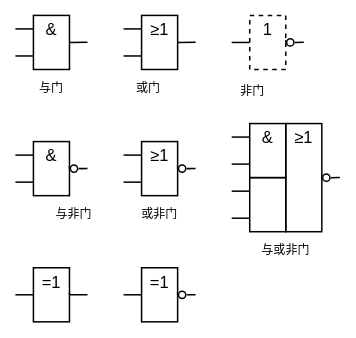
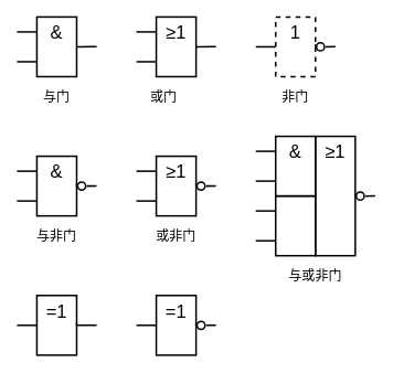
  <mxCell id="0" />
  <mxCell id="1" value="逻辑符号" parent="0" />
  <mxCell id="2" value="" style="group" parent="1" vertex="1" connectable="0"><mxGeometry x="164" y="20" width="96" height="72" as="geometry" /></mxCell>
  <mxCell id="3" value="" style="group" parent="2" vertex="1" connectable="0"><mxGeometry width="96" height="72" as="geometry" /></mxCell>
  <mxCell id="4" value="" style="group" parent="3" vertex="1" connectable="0"><mxGeometry width="96" height="72" as="geometry" /></mxCell>
  <mxCell id="5" value="&lt;span style=&quot;font-size: 22px&quot;&gt;≥1&lt;/span&gt;" style="rounded=0;whiteSpace=wrap;html=1;shadow=0;fillColor=none;strokeWidth=2;verticalAlign=top;" parent="4" vertex="1"><mxGeometry x="24" width="48" height="72" as="geometry" /></mxCell>
  <mxCell id="6" value="" style="endArrow=none;html=1;entryX=0;entryY=0.25;entryDx=0;entryDy=0;strokeWidth=2;" parent="4" target="5" edge="1"><mxGeometry width="50" height="50" relative="1" as="geometry"><mxPoint y="18" as="sourcePoint" /><mxPoint x="38" y="-1" as="targetPoint" /></mxGeometry></mxCell>
  <mxCell id="7" value="" style="endArrow=none;html=1;entryX=0;entryY=0.75;entryDx=0;entryDy=0;strokeWidth=2;" parent="4" target="5" edge="1"><mxGeometry width="50" height="50" relative="1" as="geometry"><mxPoint y="54" as="sourcePoint" /><mxPoint x="48" y="36" as="targetPoint" /></mxGeometry></mxCell>
  <mxCell id="8" value="" style="endArrow=none;html=1;entryX=0;entryY=0.25;entryDx=0;entryDy=0;strokeWidth=2;exitX=1;exitY=0.5;exitDx=0;exitDy=0;" parent="4" source="5" edge="1"><mxGeometry width="50" height="50" relative="1" as="geometry"><mxPoint x="72" y="35.8" as="sourcePoint" /><mxPoint x="96" y="35.8" as="targetPoint" /></mxGeometry></mxCell>
  <mxCell id="9" value="" style="group" parent="1" vertex="1" connectable="0"><mxGeometry x="20" y="20" width="96" height="72" as="geometry" /></mxCell>
  <mxCell id="10" value="" style="group" parent="9" vertex="1" connectable="0"><mxGeometry width="96" height="72" as="geometry" /></mxCell>
  <mxCell id="11" value="&lt;font style=&quot;font-size: 22px&quot;&gt;&amp;amp;&lt;/font&gt;" style="rounded=0;whiteSpace=wrap;html=1;shadow=0;fillColor=none;strokeWidth=2;verticalAlign=top;" parent="10" vertex="1"><mxGeometry x="24" width="48" height="72" as="geometry" /></mxCell>
  <mxCell id="12" value="" style="endArrow=none;html=1;entryX=0;entryY=0.25;entryDx=0;entryDy=0;strokeWidth=2;" parent="10" target="11" edge="1"><mxGeometry width="50" height="50" relative="1" as="geometry"><mxPoint y="18" as="sourcePoint" /><mxPoint x="38" y="-1" as="targetPoint" /></mxGeometry></mxCell>
  <mxCell id="13" value="" style="endArrow=none;html=1;entryX=0;entryY=0.75;entryDx=0;entryDy=0;strokeWidth=2;" parent="10" target="11" edge="1"><mxGeometry width="50" height="50" relative="1" as="geometry"><mxPoint y="54" as="sourcePoint" /><mxPoint x="48" y="36" as="targetPoint" /></mxGeometry></mxCell>
  <mxCell id="14" value="" style="endArrow=none;html=1;entryX=0;entryY=0.25;entryDx=0;entryDy=0;strokeWidth=2;exitX=1;exitY=0.5;exitDx=0;exitDy=0;" parent="10" source="11" edge="1"><mxGeometry width="50" height="50" relative="1" as="geometry"><mxPoint x="72" y="35.8" as="sourcePoint" /><mxPoint x="96" y="35.8" as="targetPoint" /></mxGeometry></mxCell>
  <mxCell id="15" value="" style="group" parent="1" vertex="1" connectable="0"><mxGeometry x="308" y="20" width="96" height="72" as="geometry" /></mxCell>
  <mxCell id="16" value="&lt;span style=&quot;font-size: 22px&quot;&gt;1&lt;/span&gt;" style="rounded=0;whiteSpace=wrap;html=1;shadow=0;fillColor=none;strokeWidth=2;verticalAlign=top;dashed=1;" parent="15" vertex="1"><mxGeometry x="24" width="48" height="72" as="geometry" /></mxCell>
  <mxCell id="17" value="" style="endArrow=none;html=1;entryX=0;entryY=0.5;entryDx=0;entryDy=0;strokeWidth=2;" parent="15" target="16" edge="1"><mxGeometry width="50" height="50" relative="1" as="geometry"><mxPoint y="36" as="sourcePoint" /><mxPoint x="48" y="36" as="targetPoint" /></mxGeometry></mxCell>
  <mxCell id="18" value="" style="endArrow=none;html=1;entryX=0;entryY=0.25;entryDx=0;entryDy=0;strokeWidth=2;exitX=1;exitY=0.5;exitDx=0;exitDy=0;" parent="15" source="19" edge="1"><mxGeometry width="50" height="50" relative="1" as="geometry"><mxPoint x="72" y="35.8" as="sourcePoint" /><mxPoint x="96" y="35.8" as="targetPoint" /></mxGeometry></mxCell>
  <mxCell id="19" value="" style="verticalLabelPosition=bottom;shadow=0;dashed=0;align=center;html=1;verticalAlign=top;shape=mxgraph.electrical.logic_gates.inverting_contact;strokeWidth=2;" parent="15" vertex="1"><mxGeometry x="72" y="30" width="12" height="12" as="geometry" /></mxCell>
  <mxCell id="20" value="" style="endArrow=none;html=1;entryX=0;entryY=0.25;entryDx=0;entryDy=0;strokeWidth=2;exitX=1;exitY=0.5;exitDx=0;exitDy=0;" parent="15" source="16" target="19" edge="1"><mxGeometry width="50" height="50" relative="1" as="geometry"><mxPoint x="120" y="372" as="sourcePoint" /><mxPoint x="144" y="371.8" as="targetPoint" /></mxGeometry></mxCell>
  <mxCell id="21" value="" style="group" parent="1" vertex="1" connectable="0"><mxGeometry x="20" y="356" width="96" height="72" as="geometry" /></mxCell>
  <mxCell id="22" value="&lt;span style=&quot;font-size: 22px&quot;&gt;=1&lt;/span&gt;" style="rounded=0;whiteSpace=wrap;html=1;shadow=0;fillColor=none;strokeWidth=2;verticalAlign=top;" parent="21" vertex="1"><mxGeometry x="24" width="48" height="72" as="geometry" /></mxCell>
  <mxCell id="23" value="" style="endArrow=none;html=1;entryX=0;entryY=0.5;entryDx=0;entryDy=0;strokeWidth=2;" parent="21" target="22" edge="1"><mxGeometry width="50" height="50" relative="1" as="geometry"><mxPoint y="36" as="sourcePoint" /><mxPoint x="48" y="36" as="targetPoint" /></mxGeometry></mxCell>
  <mxCell id="24" value="" style="endArrow=none;html=1;entryX=0;entryY=0.25;entryDx=0;entryDy=0;strokeWidth=2;exitX=1;exitY=0.5;exitDx=0;exitDy=0;" parent="21" source="22" edge="1"><mxGeometry width="50" height="50" relative="1" as="geometry"><mxPoint x="84" y="36" as="sourcePoint" /><mxPoint x="96" y="35.8" as="targetPoint" /></mxGeometry></mxCell>
  <mxCell id="25" value="" style="endArrow=none;html=1;entryX=0;entryY=0.25;entryDx=0;entryDy=0;strokeWidth=2;exitX=1;exitY=0.5;exitDx=0;exitDy=0;" parent="21" source="22" edge="1"><mxGeometry width="50" height="50" relative="1" as="geometry"><mxPoint x="120" y="372" as="sourcePoint" /><mxPoint x="72" y="33.0" as="targetPoint" /></mxGeometry></mxCell>
  <mxCell id="26" style="" parent="0" />
  <mxCell id="27" value="文本" parent="0" />
  <mxCell id="28" value="与门" style="text;html=1;strokeColor=none;fillColor=none;align=center;verticalAlign=middle;whiteSpace=wrap;rounded=0;strokeWidth=1;fontSize=16;fontStyle=0" parent="27" vertex="1"><mxGeometry x="20" y="104" width="96" height="24" as="geometry" /></mxCell>
  <mxCell id="29" value="或门" style="text;html=1;strokeColor=none;fillColor=none;align=center;verticalAlign=middle;whiteSpace=wrap;rounded=0;strokeWidth=1;fontSize=16;fontStyle=0" parent="27" vertex="1"><mxGeometry x="149" y="104" width="96" height="24" as="geometry" /></mxCell>
- <mxCell id="30" value="非门" style="text;html=1;strokeColor=none;fillColor=none;align=center;verticalAlign=middle;whiteSpace=wrap;rounded=0;strokeWidth=1;fontSize=16;fontStyle=0" parent="27" vertex="1"><mxGeometry x="288" y="109" width="96" height="24" as="geometry" /></mxCell>
+ <mxCell id="30" value="非门" style="text;html=1;strokeColor=none;fillColor=none;align=center;verticalAlign=middle;whiteSpace=wrap;rounded=0;strokeWidth=1;fontSize=16;fontStyle=0" parent="27" vertex="1"><mxGeometry x="308" y="104" width="96" height="24" as="geometry" /></mxCell>
  <mxCell id="31" value="" style="group" parent="27" vertex="1" connectable="0"><mxGeometry x="20" y="188" width="96" height="72" as="geometry" /></mxCell>
  <mxCell id="32" value="" style="group" parent="31" vertex="1" connectable="0"><mxGeometry width="96" height="72" as="geometry" /></mxCell>
  <mxCell id="33" value="&lt;font style=&quot;font-size: 22px&quot;&gt;&amp;amp;&lt;/font&gt;" style="rounded=0;whiteSpace=wrap;html=1;shadow=0;fillColor=none;strokeWidth=2;verticalAlign=top;" parent="32" vertex="1"><mxGeometry x="24" width="48" height="72" as="geometry" /></mxCell>
  <mxCell id="34" value="" style="endArrow=none;html=1;entryX=0;entryY=0.25;entryDx=0;entryDy=0;strokeWidth=2;" parent="32" target="33" edge="1"><mxGeometry width="50" height="50" relative="1" as="geometry"><mxPoint y="18" as="sourcePoint" /><mxPoint x="38" y="-1" as="targetPoint" /></mxGeometry></mxCell>
  <mxCell id="35" value="" style="endArrow=none;html=1;entryX=0;entryY=0.75;entryDx=0;entryDy=0;strokeWidth=2;" parent="32" target="33" edge="1"><mxGeometry width="50" height="50" relative="1" as="geometry"><mxPoint y="54" as="sourcePoint" /><mxPoint x="48" y="36" as="targetPoint" /></mxGeometry></mxCell>
  <mxCell id="36" value="" style="endArrow=none;html=1;entryX=0;entryY=0.25;entryDx=0;entryDy=0;strokeWidth=2;exitX=1;exitY=0.5;exitDx=0;exitDy=0;" parent="32" source="37" edge="1"><mxGeometry width="50" height="50" relative="1" as="geometry"><mxPoint x="72" y="35.8" as="sourcePoint" /><mxPoint x="96" y="35.8" as="targetPoint" /></mxGeometry></mxCell>
  <mxCell id="37" value="" style="verticalLabelPosition=bottom;shadow=0;dashed=0;align=center;html=1;verticalAlign=top;shape=mxgraph.electrical.logic_gates.inverting_contact;strokeWidth=2;" parent="32" vertex="1"><mxGeometry x="72" y="30" width="12" height="12" as="geometry" /></mxCell>
  <mxCell id="38" value="" style="endArrow=none;html=1;entryX=0;entryY=0.25;entryDx=0;entryDy=0;strokeWidth=2;exitX=1;exitY=0.5;exitDx=0;exitDy=0;" parent="32" source="33" target="37" edge="1"><mxGeometry width="50" height="50" relative="1" as="geometry"><mxPoint x="552" y="84" as="sourcePoint" /><mxPoint x="576" y="83.8" as="targetPoint" /></mxGeometry></mxCell>
- <mxCell id="39" value="与非门" style="text;html=1;strokeColor=none;fillColor=none;align=center;verticalAlign=middle;whiteSpace=wrap;rounded=0;strokeWidth=1;fontSize=16;fontStyle=0" parent="27" vertex="1"><mxGeometry x="50" y="272" width="96" height="24" as="geometry" /></mxCell>
+ <mxCell id="39" value="与非门" style="text;html=1;strokeColor=none;fillColor=none;align=center;verticalAlign=middle;whiteSpace=wrap;rounded=0;strokeWidth=1;fontSize=16;fontStyle=0" parent="27" vertex="1"><mxGeometry x="20" y="272" width="96" height="24" as="geometry" /></mxCell>
  <mxCell id="40" value="" style="group" parent="27" vertex="1" connectable="0"><mxGeometry x="164" y="188" width="96" height="72" as="geometry" /></mxCell>
  <mxCell id="41" value="" style="group" parent="40" vertex="1" connectable="0"><mxGeometry width="96" height="72" as="geometry" /></mxCell>
  <mxCell id="42" value="" style="group" parent="41" vertex="1" connectable="0"><mxGeometry width="96" height="72" as="geometry" /></mxCell>
  <mxCell id="43" value="&lt;span style=&quot;font-size: 22px&quot;&gt;≥1&lt;/span&gt;" style="rounded=0;whiteSpace=wrap;html=1;shadow=0;fillColor=none;strokeWidth=2;verticalAlign=top;" parent="42" vertex="1"><mxGeometry x="24" width="48" height="72" as="geometry" /></mxCell>
  <mxCell id="44" value="" style="endArrow=none;html=1;entryX=0;entryY=0.25;entryDx=0;entryDy=0;strokeWidth=2;" parent="42" target="43" edge="1"><mxGeometry width="50" height="50" relative="1" as="geometry"><mxPoint y="18" as="sourcePoint" /><mxPoint x="38" y="-1" as="targetPoint" /></mxGeometry></mxCell>
  <mxCell id="45" value="" style="endArrow=none;html=1;entryX=0;entryY=0.75;entryDx=0;entryDy=0;strokeWidth=2;" parent="42" target="43" edge="1"><mxGeometry width="50" height="50" relative="1" as="geometry"><mxPoint y="54" as="sourcePoint" /><mxPoint x="48" y="36" as="targetPoint" /></mxGeometry></mxCell>
  <mxCell id="46" value="" style="endArrow=none;html=1;entryX=0;entryY=0.25;entryDx=0;entryDy=0;strokeWidth=2;exitX=1;exitY=0.5;exitDx=0;exitDy=0;" parent="42" source="47" edge="1"><mxGeometry width="50" height="50" relative="1" as="geometry"><mxPoint x="72" y="35.8" as="sourcePoint" /><mxPoint x="96" y="35.8" as="targetPoint" /></mxGeometry></mxCell>
  <mxCell id="47" value="" style="verticalLabelPosition=bottom;shadow=0;dashed=0;align=center;html=1;verticalAlign=top;shape=mxgraph.electrical.logic_gates.inverting_contact;strokeWidth=2;" parent="42" vertex="1"><mxGeometry x="72" y="30" width="12" height="12" as="geometry" /></mxCell>
  <mxCell id="48" value="" style="endArrow=none;html=1;entryX=0;entryY=0.25;entryDx=0;entryDy=0;strokeWidth=2;exitX=1;exitY=0.5;exitDx=0;exitDy=0;" parent="42" source="43" target="47" edge="1"><mxGeometry width="50" height="50" relative="1" as="geometry"><mxPoint x="696" y="84" as="sourcePoint" /><mxPoint x="720" y="83.8" as="targetPoint" /></mxGeometry></mxCell>
  <mxCell id="49" value="或非门" style="text;html=1;strokeColor=none;fillColor=none;align=center;verticalAlign=middle;whiteSpace=wrap;rounded=0;strokeWidth=1;fontSize=16;fontStyle=0" parent="27" vertex="1"><mxGeometry x="164" y="272" width="96" height="24" as="geometry" /></mxCell>
  <mxCell id="50" value="&lt;font style=&quot;font-size: 22px&quot;&gt;&amp;amp;&lt;/font&gt;" style="rounded=0;whiteSpace=wrap;html=1;shadow=0;fillColor=none;strokeWidth=2;verticalAlign=top;" parent="27" vertex="1"><mxGeometry x="332" y="164" width="48" height="72" as="geometry" /></mxCell>
  <mxCell id="51" value="" style="rounded=0;whiteSpace=wrap;html=1;shadow=0;fillColor=none;strokeWidth=2;verticalAlign=top;" parent="27" vertex="1"><mxGeometry x="332" y="236" width="48" height="72" as="geometry" /></mxCell>
  <mxCell id="52" value="&lt;font style=&quot;font-size: 22px&quot;&gt;≥1&lt;/font&gt;" style="rounded=0;whiteSpace=wrap;html=1;shadow=0;fillColor=none;strokeWidth=2;verticalAlign=top;" parent="27" vertex="1"><mxGeometry x="380" y="164" width="48" height="144" as="geometry" /></mxCell>
  <mxCell id="53" value="" style="endArrow=none;html=1;entryX=0;entryY=0.25;entryDx=0;entryDy=0;strokeWidth=2;" parent="27" target="50" edge="1"><mxGeometry width="50" height="50" relative="1" as="geometry"><mxPoint x="308" y="182" as="sourcePoint" /><mxPoint x="176" y="218" as="targetPoint" /></mxGeometry></mxCell>
  <mxCell id="54" value="" style="endArrow=none;html=1;entryX=0;entryY=0.75;entryDx=0;entryDy=0;strokeWidth=2;" parent="27" target="50" edge="1"><mxGeometry width="50" height="50" relative="1" as="geometry"><mxPoint x="308" y="218" as="sourcePoint" /><mxPoint x="344" y="194" as="targetPoint" /></mxGeometry></mxCell>
  <mxCell id="55" value="" style="endArrow=none;html=1;entryX=0;entryY=0.25;entryDx=0;entryDy=0;strokeWidth=2;" parent="27" target="51" edge="1"><mxGeometry width="50" height="50" relative="1" as="geometry"><mxPoint x="308" y="254" as="sourcePoint" /><mxPoint x="332" y="260" as="targetPoint" /></mxGeometry></mxCell>
  <mxCell id="56" value="" style="endArrow=none;html=1;entryX=0;entryY=0.75;entryDx=0;entryDy=0;strokeWidth=2;" parent="27" target="51" edge="1"><mxGeometry width="50" height="50" relative="1" as="geometry"><mxPoint x="308" y="290" as="sourcePoint" /><mxPoint x="332" y="283.76" as="targetPoint" /></mxGeometry></mxCell>
  <mxCell id="57" value="" style="endArrow=none;html=1;entryX=0;entryY=0.25;entryDx=0;entryDy=0;strokeWidth=2;exitX=1;exitY=0.5;exitDx=0;exitDy=0;" parent="27" source="58" edge="1"><mxGeometry width="50" height="50" relative="1" as="geometry"><mxPoint x="-196" y="187.8" as="sourcePoint" /><mxPoint x="452" y="235.8" as="targetPoint" /></mxGeometry></mxCell>
  <mxCell id="58" value="" style="verticalLabelPosition=bottom;shadow=0;dashed=0;align=center;html=1;verticalAlign=top;shape=mxgraph.electrical.logic_gates.inverting_contact;strokeWidth=2;" parent="27" vertex="1"><mxGeometry x="428" y="230" width="12" height="12" as="geometry" /></mxCell>
  <mxCell id="59" value="" style="endArrow=none;html=1;entryX=0;entryY=0.25;entryDx=0;entryDy=0;strokeWidth=2;exitX=1;exitY=0.5;exitDx=0;exitDy=0;" parent="27" target="58" edge="1"><mxGeometry width="50" height="50" relative="1" as="geometry"><mxPoint x="428" y="236" as="sourcePoint" /><mxPoint x="452" y="235.8" as="targetPoint" /></mxGeometry></mxCell>
  <mxCell id="60" value="与或非门" style="text;html=1;strokeColor=none;fillColor=none;align=center;verticalAlign=middle;whiteSpace=wrap;rounded=0;strokeWidth=1;fontSize=16;fontStyle=0" parent="27" vertex="1"><mxGeometry x="332" y="320" width="96" height="24" as="geometry" /></mxCell>
  <mxCell id="61" value="" style="group" parent="27" vertex="1" connectable="0"><mxGeometry x="164" y="356" width="96" height="72" as="geometry" /></mxCell>
  <mxCell id="62" value="&lt;span style=&quot;font-size: 22px&quot;&gt;=1&lt;/span&gt;" style="rounded=0;whiteSpace=wrap;html=1;shadow=0;fillColor=none;strokeWidth=2;verticalAlign=top;" parent="61" vertex="1"><mxGeometry x="24" width="48" height="72" as="geometry" /></mxCell>
  <mxCell id="63" value="" style="endArrow=none;html=1;entryX=0;entryY=0.5;entryDx=0;entryDy=0;strokeWidth=2;" parent="61" target="62" edge="1"><mxGeometry width="50" height="50" relative="1" as="geometry"><mxPoint y="36" as="sourcePoint" /><mxPoint x="48" y="36" as="targetPoint" /></mxGeometry></mxCell>
  <mxCell id="64" value="" style="endArrow=none;html=1;entryX=0;entryY=0.25;entryDx=0;entryDy=0;strokeWidth=2;exitX=1;exitY=0.5;exitDx=0;exitDy=0;" parent="61" source="65" edge="1"><mxGeometry width="50" height="50" relative="1" as="geometry"><mxPoint x="72" y="35.8" as="sourcePoint" /><mxPoint x="96" y="35.8" as="targetPoint" /></mxGeometry></mxCell>
  <mxCell id="65" value="" style="verticalLabelPosition=bottom;shadow=0;dashed=0;align=center;html=1;verticalAlign=top;shape=mxgraph.electrical.logic_gates.inverting_contact;strokeWidth=2;" parent="61" vertex="1"><mxGeometry x="72" y="30" width="12" height="12" as="geometry" /></mxCell>
  <mxCell id="66" value="" style="endArrow=none;html=1;entryX=0;entryY=0.25;entryDx=0;entryDy=0;strokeWidth=2;exitX=1;exitY=0.5;exitDx=0;exitDy=0;" parent="61" source="62" target="65" edge="1"><mxGeometry width="50" height="50" relative="1" as="geometry"><mxPoint x="120" y="372" as="sourcePoint" /><mxPoint x="144" y="371.8" as="targetPoint" /></mxGeometry></mxCell>
